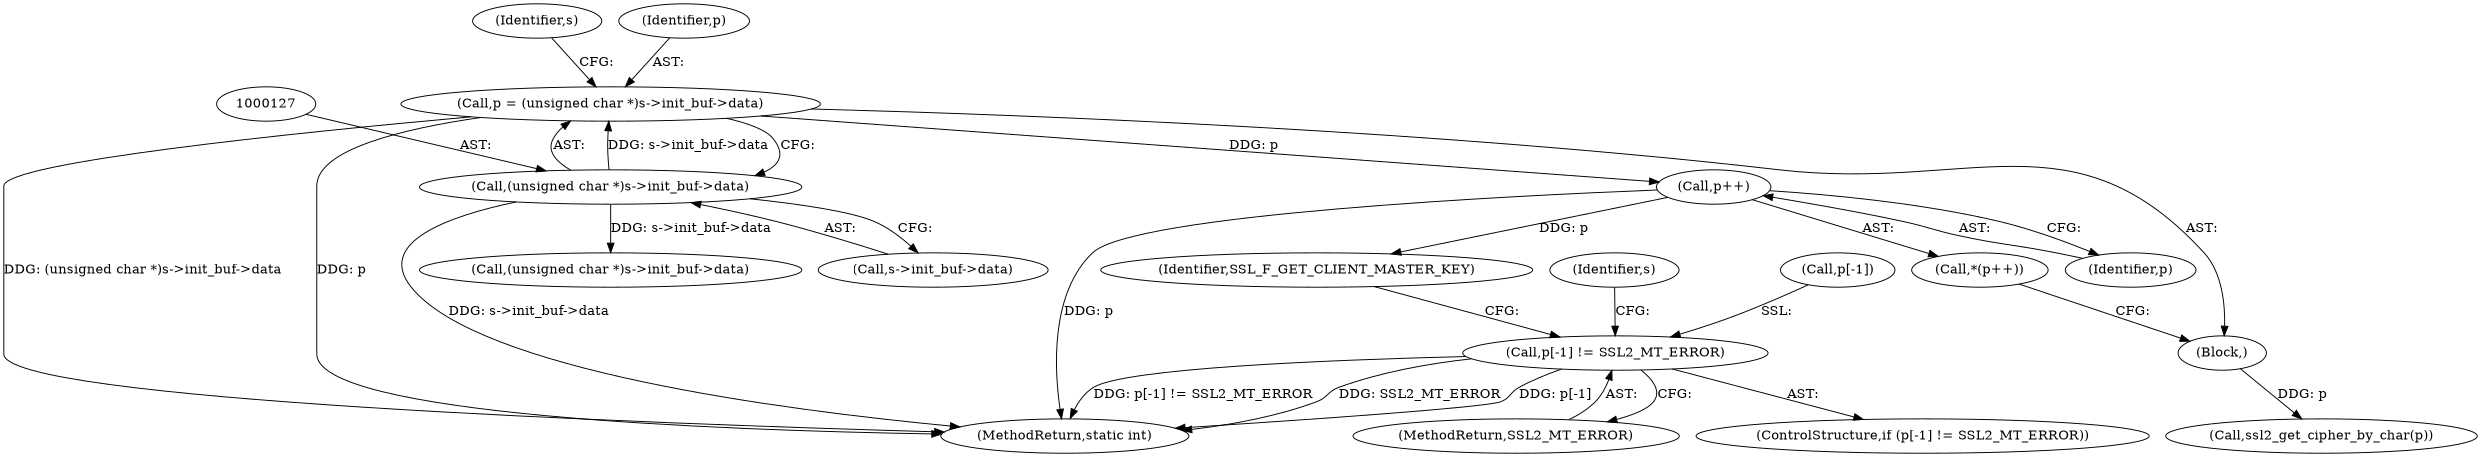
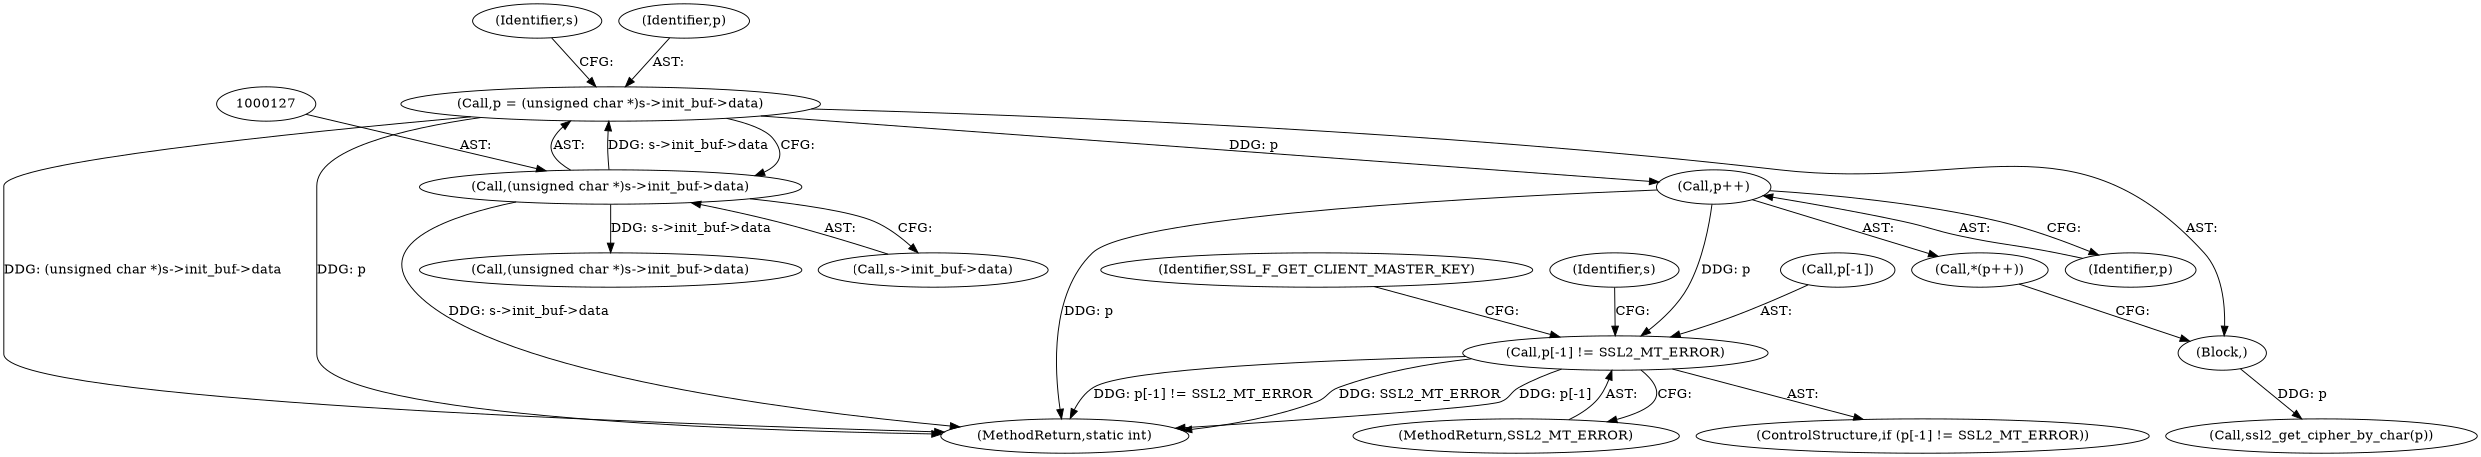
  digraph {
    n1 [label="(Call,p[-1] != SSL2_MT_ERROR)"]
    n2 [label="(ControlStructure,if (p[-1] != SSL2_MT_ERROR))"]
    n3 [label="(MethodReturn,static int)"]
    n4 [label="(MethodReturn,SSL2_MT_ERROR)"]
    n5 [label="(Call,p++)"]
    n6 [label="(Call,*(p++))"]
    n7 [label="(Identifier,p)"]
    n8 [label="(Block,)"]
    n9 [label="(Call,ssl2_get_cipher_by_char(p))"]
    n10 [label="(Call,p = (unsigned char *)s->init_buf->data)"]
    n11 [label="(Call,(unsigned char *)s->init_buf->data)"]
    n12 [label="(Call,(unsigned char *)s->init_buf->data)"]
    n13 [label="(Call,s->init_buf->data)"]
    n14 [label="(Identifier,s)"]
    n15 [label="(Identifier,s)"]
    n16 [label="(Identifier,SSL_F_GET_CLIENT_MASTER_KEY)"]
    n17 [label="(Call,p[-1])"]
    n18 [label="(Identifier,p)"]
    1000127
    n1 -> n2 [label="AST: "]
    n1 -> n3 [label="DDG: SSL2_MT_ERROR"]
    n1 -> n3 [label="DDG: p[-1]"]
    n1 -> n3 [label="DDG: p[-1] != SSL2_MT_ERROR"]
    n1 -> n4 [label="CFG: "]
    n4 -> n1 [label="AST: "]
-   n5 -> n16 [label="DDG: p"]
+   n5 -> n1 [label="DDG: p"]
    n5 -> n3 [label="DDG: p"]
    n5 -> n6 [label="AST: "]
    n5 -> n7 [label="CFG: "]
    n6 -> n8 [label="CFG: "]
    n7 -> n5 [label="AST: "]
    n8 -> n9 [label="DDG: p"]
    n10 -> n3 [label="DDG: (unsigned char *)s->init_buf->data"]
    n10 -> n3 [label="DDG: p"]
    n10 -> n5 [label="DDG: p"]
    n10 -> n8 [label="AST: "]
    n10 -> n11 [label="CFG: "]
    n11 -> n3 [label="DDG: s->init_buf->data"]
    n11 -> n10 [label="AST: "]
    n11 -> n10 [label="DDG: s->init_buf->data"]
    n11 -> n12 [label="DDG: s->init_buf->data"]
    n11 -> n13 [label="CFG: "]
    n13 -> n11 [label="AST: "]
    n14 -> n10 [label="CFG: "]
    n15 -> n1 [label="CFG: "]
    n16 -> n1 [label="CFG: "]
-   n17 -> n1 [label="SSL: "]
+   n17 -> n1 [label="AST: "]
    n18 -> n10 [label="AST: "]
    1000127 -> n11 [label="AST: "]
  }
